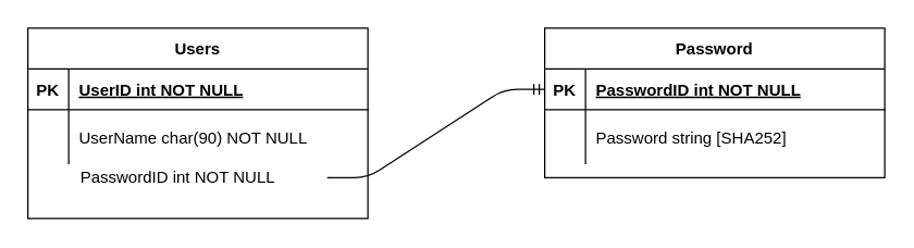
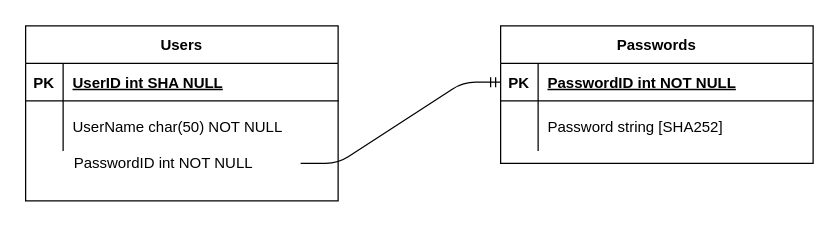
  <mxCell id="0" />
  <mxCell id="1" parent="0" />
  <mxCell id="2" value="Users" style="shape=table;startSize=30;container=1;collapsible=1;childLayout=tableLayout;fixedRows=1;rowLines=0;fontStyle=1;align=center;resizeLast=1;" parent="1" vertex="1"><mxGeometry x="20" y="20" width="250" height="140" as="geometry" /></mxCell>
  <mxCell id="3" value="" style="shape=partialRectangle;collapsible=0;dropTarget=0;pointerEvents=0;fillColor=none;points=[[0,0.5],[1,0.5]];portConstraint=eastwest;top=0;left=0;right=0;bottom=1;" parent="2" vertex="1"><mxGeometry y="30" width="250" height="30" as="geometry" /></mxCell>
  <mxCell id="4" value="PK" style="shape=partialRectangle;overflow=hidden;connectable=0;fillColor=none;top=0;left=0;bottom=0;right=0;fontStyle=1;" parent="3" vertex="1"><mxGeometry width="30" height="30" as="geometry" /></mxCell>
- <mxCell id="5" value="UserID int NOT NULL " style="shape=partialRectangle;overflow=hidden;connectable=0;fillColor=none;top=0;left=0;bottom=0;right=0;align=left;spacingLeft=6;fontStyle=5;" parent="3" vertex="1"><mxGeometry x="30" width="220" height="30" as="geometry" /></mxCell>
+ <mxCell id="5" value="UserID int SHA NULL " style="shape=partialRectangle;overflow=hidden;connectable=0;fillColor=none;top=0;left=0;bottom=0;right=0;align=left;spacingLeft=6;fontStyle=5;" parent="3" vertex="1"><mxGeometry x="30" width="220" height="30" as="geometry" /></mxCell>
  <mxCell id="6" value="" style="shape=partialRectangle;collapsible=0;dropTarget=0;pointerEvents=0;fillColor=none;points=[[0,0.5],[1,0.5]];portConstraint=eastwest;top=0;left=0;right=0;bottom=0;" parent="2" vertex="1"><mxGeometry y="60" width="250" height="40" as="geometry" /></mxCell>
  <mxCell id="7" value="" style="shape=partialRectangle;overflow=hidden;connectable=0;fillColor=none;top=0;left=0;bottom=0;right=0;" parent="6" vertex="1"><mxGeometry width="30" height="40" as="geometry" /></mxCell>
- <mxCell id="8" value="UserName char(90) NOT NULL" style="shape=partialRectangle;overflow=hidden;connectable=0;fillColor=none;top=0;left=0;bottom=0;right=0;align=left;spacingLeft=6;" parent="6" vertex="1"><mxGeometry x="30" width="220" height="40" as="geometry" /></mxCell>
+ <mxCell id="8" value="UserName char(50) NOT NULL" style="shape=partialRectangle;overflow=hidden;connectable=0;fillColor=none;top=0;left=0;bottom=0;right=0;align=left;spacingLeft=6;" parent="6" vertex="1"><mxGeometry x="30" width="220" height="40" as="geometry" /></mxCell>
  <mxCell id="9" value="&lt;span style=&quot;text-align: left&quot;&gt;PasswordID int NOT NULL&lt;/span&gt;" style="text;html=1;align=center;verticalAlign=middle;resizable=0;points=[];autosize=1;strokeColor=none;" parent="1" vertex="1"><mxGeometry x="50" y="120" width="160" height="20" as="geometry" /></mxCell>
- <mxCell id="10" value="Password" style="shape=table;startSize=30;container=1;collapsible=1;childLayout=tableLayout;fixedRows=1;rowLines=0;fontStyle=1;align=center;resizeLast=1;" vertex="1" parent="1"><mxGeometry x="400" y="20" width="250" height="110" as="geometry" /></mxCell>
+ <mxCell id="10" value="Passwords" style="shape=table;startSize=30;container=1;collapsible=1;childLayout=tableLayout;fixedRows=1;rowLines=0;fontStyle=1;align=center;resizeLast=1;" vertex="1" parent="1"><mxGeometry x="400" y="20" width="250" height="110" as="geometry" /></mxCell>
  <mxCell id="11" value="" style="shape=partialRectangle;collapsible=0;dropTarget=0;pointerEvents=0;fillColor=none;points=[[0,0.5],[1,0.5]];portConstraint=eastwest;top=0;left=0;right=0;bottom=1;" vertex="1" parent="10"><mxGeometry y="30" width="250" height="30" as="geometry" /></mxCell>
  <mxCell id="12" value="PK" style="shape=partialRectangle;overflow=hidden;connectable=0;fillColor=none;top=0;left=0;bottom=0;right=0;fontStyle=1;" vertex="1" parent="11"><mxGeometry width="30" height="30" as="geometry" /></mxCell>
  <mxCell id="13" value="PasswordID int NOT NULL " style="shape=partialRectangle;overflow=hidden;connectable=0;fillColor=none;top=0;left=0;bottom=0;right=0;align=left;spacingLeft=6;fontStyle=5;" vertex="1" parent="11"><mxGeometry x="30" width="220" height="30" as="geometry" /></mxCell>
  <mxCell id="14" value="" style="shape=partialRectangle;collapsible=0;dropTarget=0;pointerEvents=0;fillColor=none;points=[[0,0.5],[1,0.5]];portConstraint=eastwest;top=0;left=0;right=0;bottom=0;" vertex="1" parent="10"><mxGeometry y="60" width="250" height="40" as="geometry" /></mxCell>
  <mxCell id="15" value="" style="shape=partialRectangle;overflow=hidden;connectable=0;fillColor=none;top=0;left=0;bottom=0;right=0;" vertex="1" parent="14"><mxGeometry width="30" height="40" as="geometry" /></mxCell>
  <mxCell id="16" value="Password string [SHA252]" style="shape=partialRectangle;overflow=hidden;connectable=0;fillColor=none;top=0;left=0;bottom=0;right=0;align=left;spacingLeft=6;" vertex="1" parent="14"><mxGeometry x="30" width="220" height="40" as="geometry" /></mxCell>
  <mxCell id="17" value="" style="edgeStyle=entityRelationEdgeStyle;fontSize=12;html=1;endArrow=ERmandOne;entryX=0;entryY=0.5;entryDx=0;entryDy=0;" edge="1" parent="1" target="11"><mxGeometry width="100" height="100" relative="1" as="geometry"><mxPoint x="240" y="130" as="sourcePoint" /><mxPoint x="370" y="250" as="targetPoint" /></mxGeometry></mxCell>
